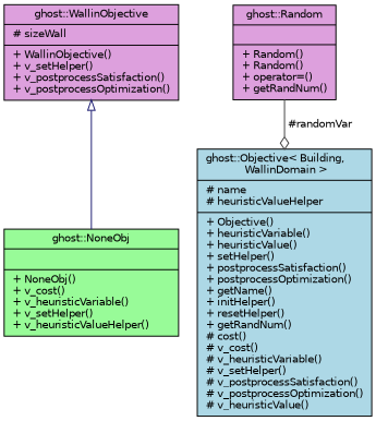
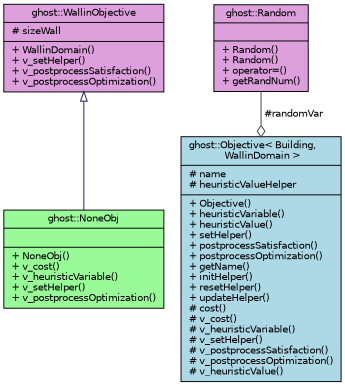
  digraph {
    node [color=black fillcolor=plum fontname=Helvetica fontsize=10 shape=record style=filled]
    edge [fontname=Helvetica fontsize=10 labelfontname=Helvetica labelfontsize=10 style=solid]
-   n1 [fillcolor=palegreen fontcolor=black height=0.2 label="{ghost::NoneObj\n||+ NoneObj()\l+ v_cost()\l+ v_heuristicVariable()\l+ v_setHelper()\l+ v_heuristicValueHelper()\l}" width=0.4]
-   n2 [height=0.2 label="{ghost::WallinObjective\n|# sizeWall\l|+ WallinObjective()\l+ v_setHelper()\l+ v_postprocessSatisfaction()\l+ v_postprocessOptimization()\l}" width=0.4]
-   n3 [fillcolor=lightblue height=0.2 label="{ghost::Objective\< Building,\l WallinDomain \>\n|# name\l# heuristicValueHelper\l|+ Objective()\l+ heuristicVariable()\l+ heuristicValue()\l+ setHelper()\l+ postprocessSatisfaction()\l+ postprocessOptimization()\l+ getName()\l+ initHelper()\l+ resetHelper()\l+ getRandNum()\l# cost()\l# v_cost()\l# v_heuristicVariable()\l# v_setHelper()\l# v_postprocessSatisfaction()\l# v_postprocessOptimization()\l# v_heuristicValue()\l}" width=0.4]
+   n1 [fillcolor=palegreen fontcolor=black height=0.2 label="{ghost::NoneObj\n||+ NoneObj()\l+ v_cost()\l+ v_heuristicVariable()\l+ v_setHelper()\l+ v_postprocessOptimization()\l}" width=0.4]
+   n2 [height=0.2 label="{ghost::WallinObjective\n|# sizeWall\l|+ WallinDomain()\l+ v_setHelper()\l+ v_postprocessSatisfaction()\l+ v_postprocessOptimization()\l}" width=0.4]
+   n3 [fillcolor=lightblue height=0.2 label="{ghost::Objective\< Building,\l WallinDomain \>\n|# name\l# heuristicValueHelper\l|+ Objective()\l+ heuristicVariable()\l+ heuristicValue()\l+ setHelper()\l+ postprocessSatisfaction()\l+ postprocessOptimization()\l+ getName()\l+ initHelper()\l+ resetHelper()\l+ updateHelper()\l# cost()\l# v_cost()\l# v_heuristicVariable()\l# v_setHelper()\l# v_postprocessSatisfaction()\l# v_postprocessOptimization()\l# v_heuristicValue()\l}" width=0.4]
    n4 [height=0.2 label="{ghost::Random\n||+ Random()\l+ Random()\l+ operator=()\l+ getRandNum()\l}" width=0.4]
    n2 -> n1 [arrowtail=onormal color=midnightblue dir=back]
    n4 -> n3 [arrowhead=odiamond color=grey25 label=" #randomVar"]
  }
